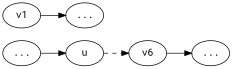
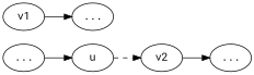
  digraph {
    fontname="Roboto Mono"
    rankdir=LR
    node [fontname="Roboto Mono"]
    edge [fontname="Roboto Mono"]
    n1 [label="..."]
    u
-   v2 [label=v6]
+   v2
    n4 [label="..."]
    n5 [label="..."]
    v1
    n1 -> u
    u -> v2 [style=dashed]
    v2 -> n5
    v1 -> n4
  }
